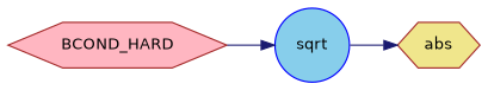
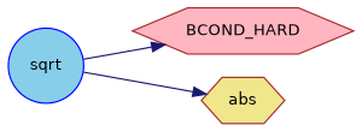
  digraph {
    rankdir=LR
    node [color=brown fontname=Helvetica fontsize=12 shape=hexagon style=filled]
    edge [color=midnightblue fontname=Helvetica fontsize=12 labelfontname=Helvetica labelfontsize=12 style=solid]
    n1 [fillcolor=lightpink fontcolor=black height=0.2 label=BCOND_HARD width=0.4]
    n2 [color=blue fillcolor=skyblue height=0.2 label=sqrt shape=circle width=0.4]
    n3 [fillcolor=khaki height=0.2 label=abs width=0.4]
-   n1 -> n2
+   n2 -> n1
    n2 -> n3
  }
